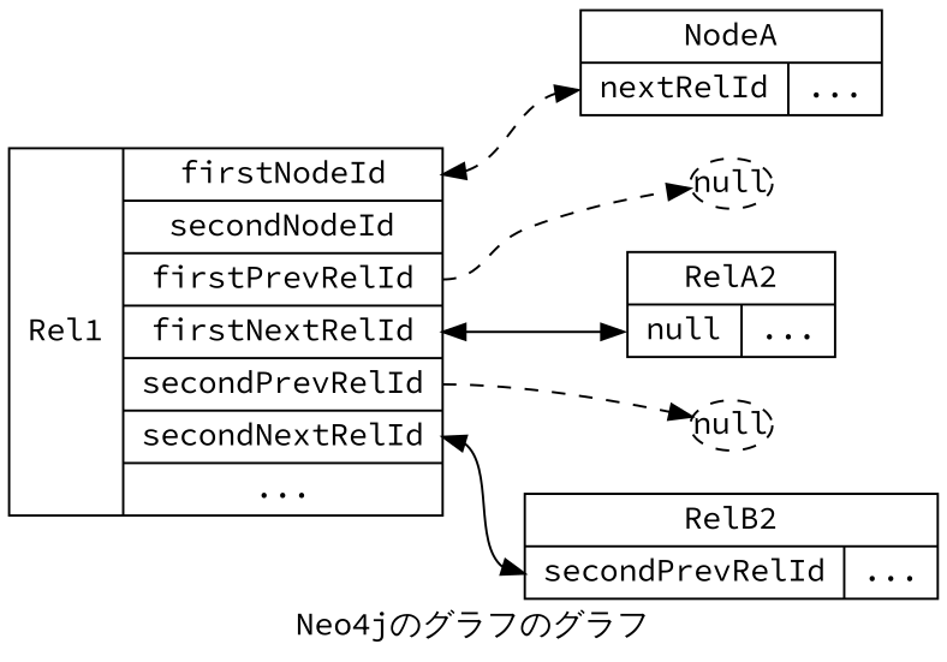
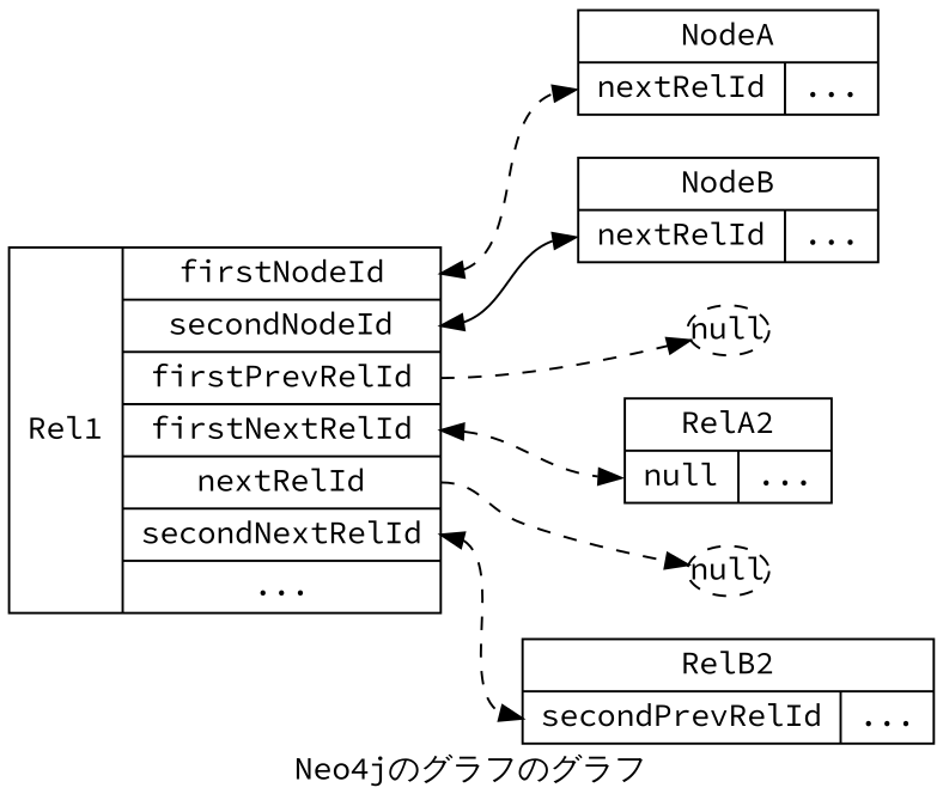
  digraph {
    fontname="Source Code Pro"
    label="Neo4jのグラフのグラフ"
    rankdir=LR
    node [fontname="Source Code Pro" shape=record]
    edge [dir=both fontname="Source Code Pro"]
-   n1 [label="{Rel1| {<firstNode> firstNodeId|<secondNode> secondNodeId|<firstPrevRel> firstPrevRelId|<firstNextRel> firstNextRelId|<secondPrevRel> secondPrevRelId|<secondNextRel> secondNextRelId|...}}"]
+   n1 [label="{Rel1| {<firstNode> firstNodeId|<secondNode> secondNodeId|<firstPrevRel> firstPrevRelId|<firstNextRel> firstNextRelId|<secondPrevRel> nextRelId|<secondNextRel> secondNextRelId|...}}"]
    n2 [label="NodeA|{<nextRel> nextRelId|...}"]
+   n3 [label="NodeB|{<nextRel> nextRelId|...}"]
    n4 [fixedsize=true height=0.3 label=null style=dashed width=0.5 shape=""]
    n5 [fixedsize=true height=0.3 label=null style=dashed width=0.5 shape=""]
    n6 [label="RelA2| {<firstPrevRel> null|...}"]
    n7 [label="RelB2| {<secondPrevRel> secondPrevRelId|...}"]
    n1 -> n2 [headport=nextRel style=dashed tailport=firstNode]
+   n1 -> n3 [headport=nextRel tailport=secondNode]
    n1 -> n4 [style=dashed tailport=firstPrevRel dir=""]
    n1 -> n5 [style=dashed tailport=secondPrevRel dir=""]
-   n1 -> n6 [headport=firstPrevRel tailport=firstNextRel]
-   n1 -> n7 [headport=secondPrevRel tailport=secondNextRel]
+   n1 -> n6 [headport=firstPrevRel tailport=firstNextRel style=dashed]
+   n1 -> n7 [headport=secondPrevRel tailport=secondNextRel style=dashed]
  }
